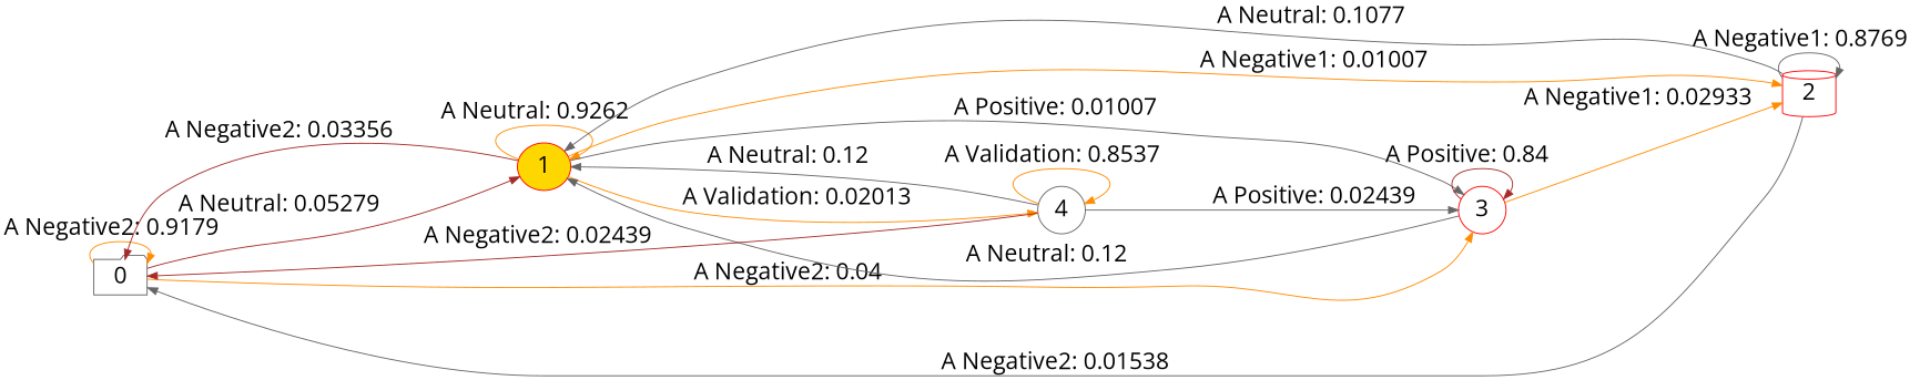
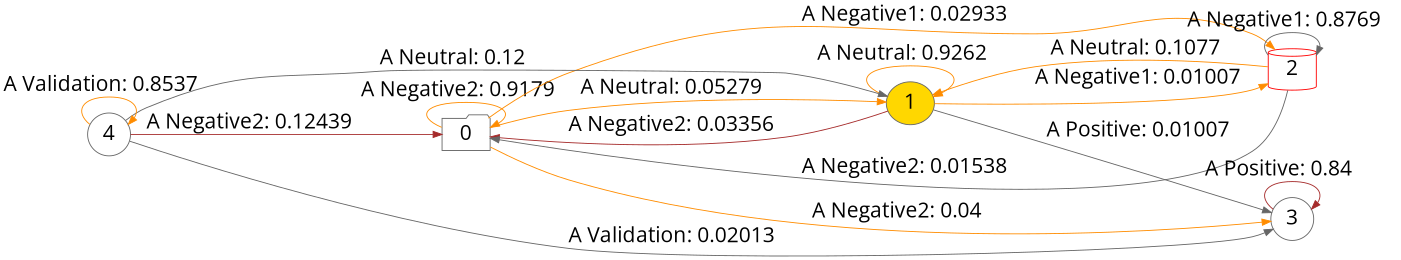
  digraph {
    fontname="Open Sans"
    rankdir=LR
    node [color=gray40 fillcolor=white fontname="Open Sans" fontsize=24 shape=circle style=filled]
    edge [color=darkorange fontname="Open Sans" fontsize=24]
    0 [shape=folder]
-   1 [color=red fillcolor=gold shape=ellipse]
+   1 [fillcolor=gold shape=ellipse]
    2 [color=red shape=cylinder]
-   3 [color=red]
+   3
    4
    0 -> 0 [label="A Negative2: 0.9179   "]
-   0 -> 1 [color=brown label="A Neutral: 0.05279  "]
-   3 -> 2 [label="A Negative1: 0.02933  "]
+   0 -> 1 [label="A Neutral: 0.05279  "]
+   0 -> 2 [label="A Negative1: 0.02933  "]
    0 -> 3 [label="A Negative2: 0.04     "]
    1 -> 0 [color=brown label="A Negative2: 0.03356  "]
    1 -> 1 [label="A Neutral: 0.9262   "]
    1 -> 2 [label="A Negative1: 0.01007  "]
    1 -> 3 [color=gray40 label="A Positive: 0.01007  "]
-   1 -> 4 [label="A Validation: 0.02013  "]
    2 -> 0 [color=gray40 label="A Negative2: 0.01538  "]
-   2 -> 1 [color=gray40 label="A Neutral: 0.1077   "]
+   2 -> 1 [label="A Neutral: 0.1077   "]
    2 -> 2 [color=gray40 label="A Negative1: 0.8769   "]
-   3 -> 1 [color=gray40 label="A Neutral: 0.12     "]
    3 -> 3 [color=brown label="A Positive: 0.84     "]
-   4 -> 0 [color=brown label="A Negative2: 0.02439  "]
+   4 -> 0 [color=brown label="A Negative2: 0.12439  "]
    4 -> 1 [color=gray40 label="A Neutral: 0.12     "]
-   4 -> 3 [color=gray40 label="A Positive: 0.02439  "]
+   4 -> 3 [color=gray40 label="A Validation: 0.02013  "]
    4 -> 4 [label="A Validation: 0.8537   "]
  }
